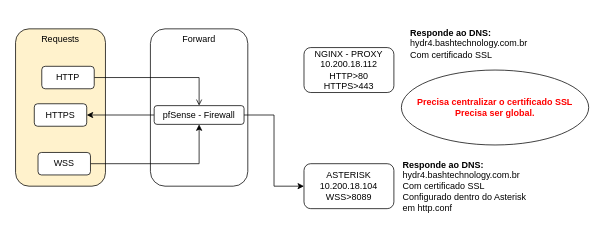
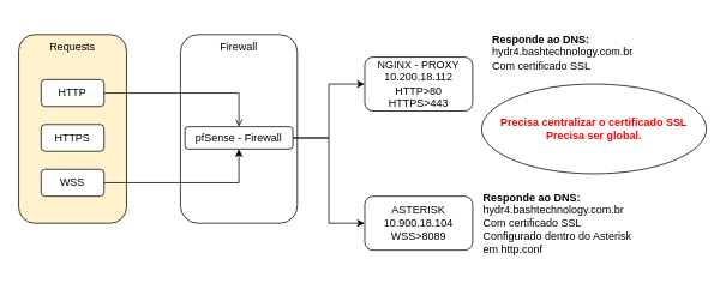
  <mxCell id="0" />
  <mxCell id="1" parent="0" />
- <mxCell id="2" value="Forward" style="rounded=1;whiteSpace=wrap;html=1;align=center;verticalAlign=top;" vertex="1" parent="1"><mxGeometry x="200" y="38" width="130" height="210" as="geometry" /></mxCell>
+ <mxCell id="2" value="Firewall" style="rounded=1;whiteSpace=wrap;html=1;align=center;verticalAlign=top;" vertex="1" parent="1"><mxGeometry x="200" y="38" width="130" height="210" as="geometry" /></mxCell>
  <mxCell id="3" value="Requests" style="rounded=1;whiteSpace=wrap;html=1;align=center;verticalAlign=top;fillColor=#fff2cc;" vertex="1" parent="1"><mxGeometry x="20" y="38" width="120" height="210" as="geometry" /></mxCell>
  <mxCell id="4" value="" style="edgeStyle=orthogonalEdgeStyle;rounded=0;orthogonalLoop=1;jettySize=auto;html=1;endArrow=open;" edge="1" parent="1" source="5" target="8"><mxGeometry relative="1" as="geometry" /></mxCell>
- <mxCell id="5" value="HTTP" style="rounded=1;whiteSpace=wrap;html=1;" vertex="1" parent="1"><mxGeometry x="55" y="88" width="70" height="30" as="geometry" /></mxCell>
- <mxCell id="6" style="edgeStyle=orthogonalEdgeStyle;rounded=0;orthogonalLoop=1;jettySize=auto;html=1;" edge="1" parent="1" source="8" target="10"><mxGeometry relative="1" as="geometry" /></mxCell>
+ <mxCell id="5" value="HTTP" style="rounded=1;whiteSpace=wrap;html=1;" vertex="1" parent="1"><mxGeometry x="45" y="88" width="70" height="30" as="geometry" /></mxCell>
+ <mxCell id="6" style="edgeStyle=orthogonalEdgeStyle;rounded=0;orthogonalLoop=1;jettySize=auto;html=1;entryX=0;entryY=0.5;entryDx=0;entryDy=0;" edge="1" parent="1" source="8" target="13"><mxGeometry relative="1" as="geometry" /></mxCell>
  <mxCell id="7" style="edgeStyle=orthogonalEdgeStyle;rounded=0;orthogonalLoop=1;jettySize=auto;html=1;entryX=0;entryY=0.5;entryDx=0;entryDy=0;" edge="1" parent="1" source="8" target="9"><mxGeometry relative="1" as="geometry" /></mxCell>
  <mxCell id="8" value="pfSense - Firewall" style="rounded=1;whiteSpace=wrap;html=1;" vertex="1" parent="1"><mxGeometry x="205" y="140.5" width="120" height="25" as="geometry" /></mxCell>
- <mxCell id="9" value="ASTERISK&lt;br&gt;10.200.18.104&lt;br&gt;WSS&amp;gt;8089" style="rounded=1;whiteSpace=wrap;html=1;" vertex="1" parent="1"><mxGeometry x="405" y="218" width="120" height="60" as="geometry" /></mxCell>
+ <mxCell id="9" value="ASTERISK&lt;br&gt;10.900.18.104&lt;br&gt;WSS&amp;gt;8089" style="rounded=1;whiteSpace=wrap;html=1;" vertex="1" parent="1"><mxGeometry x="405" y="218" width="120" height="60" as="geometry" /></mxCell>
  <mxCell id="10" value="HTTPS" style="rounded=1;whiteSpace=wrap;html=1;" vertex="1" parent="1"><mxGeometry x="45" y="138" width="70" height="30" as="geometry" /></mxCell>
  <mxCell id="11" style="edgeStyle=orthogonalEdgeStyle;rounded=0;orthogonalLoop=1;jettySize=auto;html=1;entryX=0.5;entryY=1;entryDx=0;entryDy=0;" edge="1" parent="1" source="12" target="8"><mxGeometry relative="1" as="geometry"><mxPoint x="265" y="178" as="targetPoint" /></mxGeometry></mxCell>
- <mxCell id="12" value="WSS" style="rounded=1;whiteSpace=wrap;html=1;" vertex="1" parent="1"><mxGeometry x="50" y="203" width="70" height="30" as="geometry" /></mxCell>
+ <mxCell id="12" value="WSS" style="rounded=1;whiteSpace=wrap;html=1;" vertex="1" parent="1"><mxGeometry x="45" y="188" width="70" height="30" as="geometry" /></mxCell>
  <mxCell id="13" value="NGINX - PROXY&lt;br&gt;10.200.18.112&lt;br&gt;HTTP&amp;gt;80&lt;br&gt;HTTPS&amp;gt;443" style="rounded=1;whiteSpace=wrap;html=1;" vertex="1" parent="1"><mxGeometry x="405" y="63" width="120" height="60" as="geometry" /></mxCell>
  <mxCell id="14" value="&lt;b&gt;Responde ao DNS:&lt;/b&gt;&lt;br&gt;hydr4.bashtechnology.com.br&lt;br&gt;Com certificado SSL" style="text;html=1;strokeColor=none;fillColor=none;align=left;verticalAlign=middle;whiteSpace=wrap;rounded=0;" vertex="1" parent="1"><mxGeometry x="545" y="20" width="217" height="76" as="geometry" /></mxCell>
  <mxCell id="15" value="&lt;b&gt;Responde ao DNS:&lt;/b&gt;&lt;br&gt;hydr4.bashtechnology.com.br&lt;br&gt;Com certificado SSL&lt;br&gt;Configurado dentro do Asterisk&amp;nbsp;&lt;br&gt;em http.conf" style="text;html=1;strokeColor=none;fillColor=none;align=left;verticalAlign=middle;whiteSpace=wrap;rounded=0;" vertex="1" parent="1"><mxGeometry x="535" y="203" width="217" height="90" as="geometry" /></mxCell>
  <mxCell id="16" value="Precisa centralizar o certificado SSL&lt;br&gt;Precisa ser global." style="ellipse;whiteSpace=wrap;html=1;align=center;verticalAlign=middle;fontColor=#FF0000;fontStyle=1" vertex="1" parent="1"><mxGeometry x="535" y="93" width="250" height="100" as="geometry" /></mxCell>
